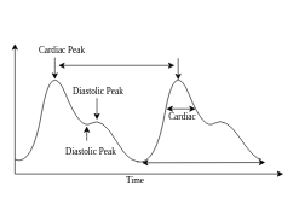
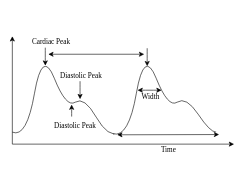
  <mxCell id="0" />
  <mxCell id="1" parent="0" />
  <mxCell id="2" value="" style="curved=1;endArrow=classic;html=1;endSize=0;startSize=0;entryX=1.033;entryY=0.534;entryDx=0;entryDy=0;entryPerimeter=0;" edge="1" parent="1" target="3"><mxGeometry width="50" height="50" relative="1" as="geometry"><mxPoint x="20" y="220" as="sourcePoint" /><mxPoint x="200" y="220" as="targetPoint" /><Array as="points"><mxPoint x="44" y="230" /><mxPoint x="70" y="80" /><mxPoint x="110" y="180" /><mxPoint x="140" y="160" /><mxPoint x="180" y="230" /></Array></mxGeometry></mxCell>
  <mxCell id="3" value="" style="ellipse;whiteSpace=wrap;html=1;strokeColor=none;" vertex="1" parent="1"><mxGeometry x="190" y="210" width="10" height="20" as="geometry" /></mxCell>
  <mxCell id="4" value="" style="curved=1;endArrow=classic;html=1;endSize=0;startSize=0;exitX=-0.2;exitY=0.633;exitDx=0;exitDy=0;exitPerimeter=0;entryX=1;entryY=1;entryDx=0;entryDy=0;" edge="1" parent="1" source="3" target="7"><mxGeometry width="50" height="50" relative="1" as="geometry"><mxPoint x="190" y="220" as="sourcePoint" /><mxPoint x="370" y="220" as="targetPoint" /><Array as="points"><mxPoint x="214" y="230" /><mxPoint x="240" y="80" /><mxPoint x="280" y="180" /><mxPoint x="310" y="160" /><mxPoint x="350" y="220" /><mxPoint x="370" y="220" /></Array></mxGeometry></mxCell>
  <mxCell id="5" value="" style="endArrow=classic;html=1;strokeWidth=1;" edge="1" parent="1"><mxGeometry width="50" height="50" relative="1" as="geometry"><mxPoint x="20" y="240" as="sourcePoint" /><mxPoint x="20" y="60" as="targetPoint" /></mxGeometry></mxCell>
  <mxCell id="6" value="" style="endArrow=classic;html=1;strokeWidth=1;" edge="1" parent="1"><mxGeometry width="50" height="50" relative="1" as="geometry"><mxPoint x="20" y="240" as="sourcePoint" /><mxPoint x="390" y="240" as="targetPoint" /></mxGeometry></mxCell>
  <mxCell id="7" value="" style="ellipse;whiteSpace=wrap;html=1;strokeColor=none;" vertex="1" parent="1"><mxGeometry x="360" y="210" width="20" height="20" as="geometry" /></mxCell>
  <mxCell id="8" value="" style="endArrow=classic;html=1;strokeWidth=1;" edge="1" parent="1"><mxGeometry width="50" height="50" relative="1" as="geometry"><mxPoint x="75" y="79" as="sourcePoint" /><mxPoint x="75" y="109" as="targetPoint" /><Array as="points"><mxPoint x="75" y="89" /></Array></mxGeometry></mxCell>
  <mxCell id="9" value="&lt;div&gt;&lt;font face=&quot;Times New Roman&quot;&gt;Cardiac Peak&lt;/font&gt;&lt;/div&gt;" style="text;html=1;strokeColor=none;fillColor=none;align=center;verticalAlign=middle;whiteSpace=wrap;rounded=0;" vertex="1" parent="1"><mxGeometry x="40" y="60" width="90" height="20" as="geometry" /></mxCell>
  <mxCell id="10" value="&lt;div&gt;&lt;font face=&quot;Times New Roman&quot;&gt;Diastolic Peak&lt;/font&gt;&lt;/div&gt;" style="text;html=1;strokeColor=none;fillColor=none;align=center;verticalAlign=middle;whiteSpace=wrap;rounded=0;" vertex="1" parent="1"><mxGeometry x="90" y="116" width="90" height="20" as="geometry" /></mxCell>
  <mxCell id="11" value="" style="endArrow=classic;html=1;strokeWidth=1;" edge="1" parent="1"><mxGeometry width="50" height="50" relative="1" as="geometry"><mxPoint x="133" y="135" as="sourcePoint" /><mxPoint x="133" y="165" as="targetPoint" /><Array as="points"><mxPoint x="133" y="145" /></Array></mxGeometry></mxCell>
  <mxCell id="12" value="&lt;div&gt;&lt;font face=&quot;Times New Roman&quot;&gt;Diastolic Peak&lt;/font&gt;&lt;/div&gt;" style="text;html=1;strokeColor=none;fillColor=none;align=center;verticalAlign=middle;whiteSpace=wrap;rounded=0;" vertex="1" parent="1"><mxGeometry x="80" y="200" width="90" height="20" as="geometry" /></mxCell>
  <mxCell id="13" value="" style="endArrow=classic;html=1;strokeWidth=1;" edge="1" parent="1"><mxGeometry width="50" height="50" relative="1" as="geometry"><mxPoint x="119" y="194" as="sourcePoint" /><mxPoint x="119" y="174" as="targetPoint" /><Array as="points"><mxPoint x="119" y="184" /></Array></mxGeometry></mxCell>
  <mxCell id="14" value="" style="endArrow=classic;startArrow=classic;html=1;strokeWidth=1;" edge="1" parent="1"><mxGeometry width="50" height="50" relative="1" as="geometry"><mxPoint x="229" y="150" as="sourcePoint" /><mxPoint x="269" y="150" as="targetPoint" /><Array as="points"><mxPoint x="249" y="150" /></Array></mxGeometry></mxCell>
- <mxCell id="15" value="&lt;div&gt;&lt;font face=&quot;Times New Roman&quot;&gt;Cardiac&lt;/font&gt;&lt;/div&gt;" style="text;html=1;strokeColor=none;fillColor=none;align=center;verticalAlign=middle;whiteSpace=wrap;rounded=0;" vertex="1" parent="1"><mxGeometry x="206" y="152" width="90" height="20" as="geometry" /></mxCell>
- <mxCell id="16" value="&lt;font face=&quot;Times New Roman&quot;&gt;Time&lt;/font&gt;" style="text;html=1;strokeColor=none;fillColor=none;align=center;verticalAlign=middle;whiteSpace=wrap;rounded=0;" vertex="1" parent="1"><mxGeometry x="166" y="240" width="40" height="20" as="geometry" /></mxCell>
+ <mxCell id="15" value="&lt;div&gt;&lt;font face=&quot;Times New Roman&quot;&gt;Width&lt;/font&gt;&lt;/div&gt;" style="text;html=1;strokeColor=none;fillColor=none;align=center;verticalAlign=middle;whiteSpace=wrap;rounded=0;" vertex="1" parent="1"><mxGeometry x="206" y="152" width="90" height="20" as="geometry" /></mxCell>
+ <mxCell id="16" value="&lt;font face=&quot;Times New Roman&quot;&gt;Time&lt;/font&gt;" style="text;html=1;strokeColor=none;fillColor=none;align=center;verticalAlign=middle;whiteSpace=wrap;rounded=0;" vertex="1" parent="1"><mxGeometry x="261" y="240" width="40" height="20" as="geometry" /></mxCell>
  <mxCell id="17" value="" style="endArrow=classic;html=1;strokeWidth=1;" edge="1" parent="1"><mxGeometry width="50" height="50" relative="1" as="geometry"><mxPoint x="245" y="80" as="sourcePoint" /><mxPoint x="245" y="110" as="targetPoint" /><Array as="points"><mxPoint x="245" y="90" /></Array></mxGeometry></mxCell>
  <mxCell id="18" value="" style="endArrow=classic;startArrow=classic;html=1;strokeWidth=1;" edge="1" parent="1"><mxGeometry width="50" height="50" relative="1" as="geometry"><mxPoint x="80" y="90" as="sourcePoint" /><mxPoint x="240" y="90" as="targetPoint" /></mxGeometry></mxCell>
  <mxCell id="19" value="&lt;h4 id=&quot;__sec12title&quot; style=&quot;font-size: 0.9em ; margin: 1.385em 0px 0.692em ; color: rgb(89 , 51 , 31) ; font-family: &amp;#34;arial&amp;#34; , &amp;#34;helvetica&amp;#34; , &amp;#34;clean&amp;#34; , sans-serif ; line-height: 1.389em ; font-style: normal ; letter-spacing: normal ; text-align: left ; text-indent: 0px ; text-transform: none ; word-spacing: 0px ; background-color: rgb(255 , 255 , 255)&quot;&gt;&lt;br&gt;&lt;/h4&gt;" style="text;whiteSpace=wrap;html=1;" vertex="1" parent="1"><mxGeometry x="140" y="20" width="140" height="50" as="geometry" /></mxCell>
  <mxCell id="20" value="" style="endArrow=classic;startArrow=classic;html=1;strokeWidth=1;" edge="1" parent="1"><mxGeometry width="50" height="50" relative="1" as="geometry"><mxPoint x="195" y="224.43" as="sourcePoint" /><mxPoint x="365" y="224" as="targetPoint" /></mxGeometry></mxCell>
